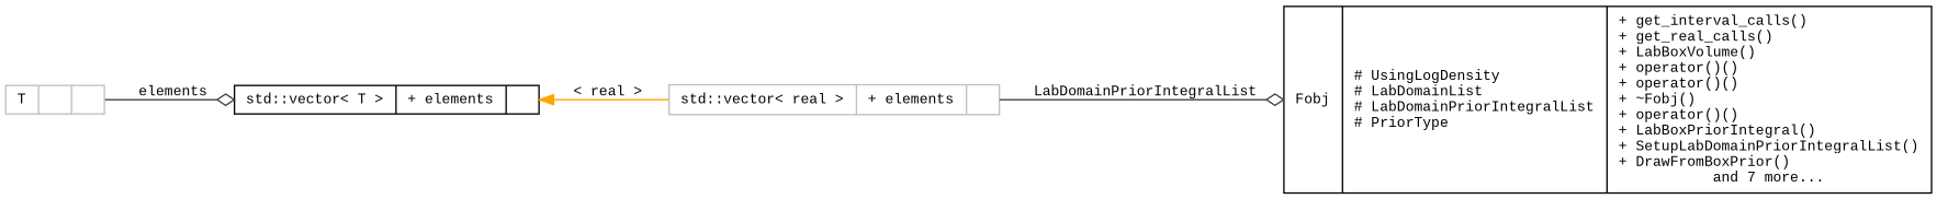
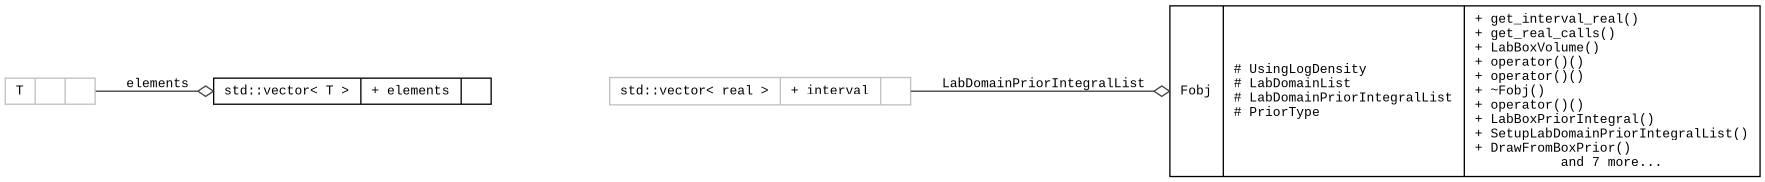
  digraph {
    fontname="Liberation Mono"
    rankdir=LR
    node [color=black fillcolor=white fontname="Liberation Mono" fontsize=10 shape=record style=filled]
    edge [arrowhead=odiamond color=grey25 fontname="Liberation Mono" fontsize=10 labelfontname=FreeSans labelfontsize=10 style=solid]
-   n1 [height=0.2 label="{Fobj\n|# UsingLogDensity\l# LabDomainList\l# LabDomainPriorIntegralList\l# PriorType\l|+ get_interval_calls()\l+ get_real_calls()\l+ LabBoxVolume()\l+ operator()()\l+ operator()()\l+ ~Fobj()\l+ operator()()\l+ LabBoxPriorIntegral()\l+ SetupLabDomainPriorIntegralList()\l+ DrawFromBoxPrior()\land 7 more...}" width=0.4]
-   n2 [color=grey75 height=0.2 label="{std::vector\< real \>\n|+ elements\l|}" width=0.4]
+   n1 [height=0.2 label="{Fobj\n|# UsingLogDensity\l# LabDomainList\l# LabDomainPriorIntegralList\l# PriorType\l|+ get_interval_real()\l+ get_real_calls()\l+ LabBoxVolume()\l+ operator()()\l+ operator()()\l+ ~Fobj()\l+ operator()()\l+ LabBoxPriorIntegral()\l+ SetupLabDomainPriorIntegralList()\l+ DrawFromBoxPrior()\land 7 more...}" width=0.4]
+   n2 [color=grey75 height=0.2 label="{std::vector\< real \>\n|+ interval\l|}" width=0.4]
    n3 [height=0.2 label="{std::vector\< T \>\n|+ elements\l|}" width=0.4]
    n4 [color=grey75 height=0.2 label="{T\n||}" width=0.4]
    n2 -> n1 [label=" LabDomainPriorIntegralList"]
-   n3 -> n2 [color=orange dir=back label=" \< real \>" arrowhead=""]
    n4 -> n3 [label=" elements"]
  }
